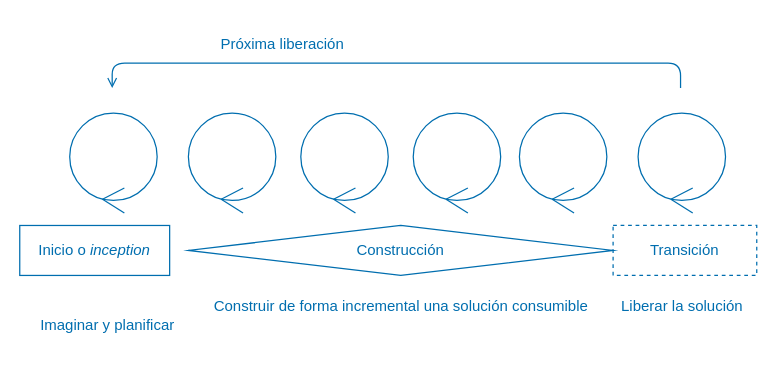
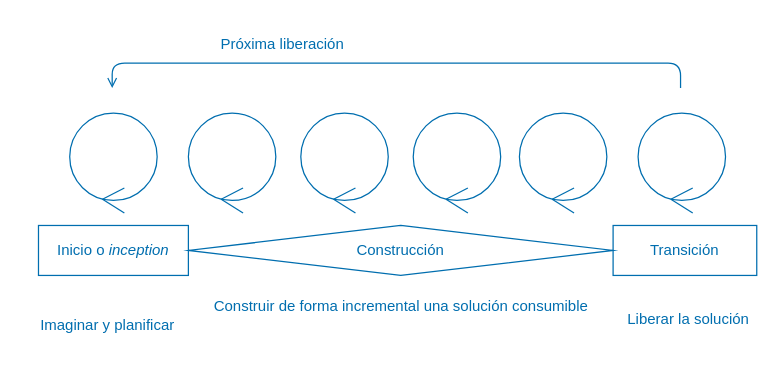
  <mxCell id="0" />
  <mxCell id="1" parent="0" />
  <mxCell id="2" value="Construcción" style="rhombus;whiteSpace=wrap;html=1;fillColor=none;fontColor=#006EAF;strokeColor=#006EAF;" vertex="1" parent="1"><mxGeometry x="150" y="180" width="340" height="40" as="geometry" /></mxCell>
- <mxCell id="3" value="Inicio o &lt;i&gt;inception&lt;/i&gt;" style="rounded=0;whiteSpace=wrap;html=1;fillColor=none;fontColor=#006EAF;strokeColor=#006EAF;" vertex="1" parent="1"><mxGeometry x="15" y="180" width="120" height="40" as="geometry" /></mxCell>
- <mxCell id="4" value="Transición" style="rounded=0;whiteSpace=wrap;html=1;fillColor=none;fontColor=#006EAF;strokeColor=#006EAF;dashed=1;" vertex="1" parent="1"><mxGeometry x="490" y="180" width="115" height="40" as="geometry" /></mxCell>
+ <mxCell id="3" value="Inicio o &lt;i&gt;inception&lt;/i&gt;" style="rounded=0;whiteSpace=wrap;html=1;fillColor=none;fontColor=#006EAF;strokeColor=#006EAF;" vertex="1" parent="1"><mxGeometry x="30" y="180" width="120" height="40" as="geometry" /></mxCell>
+ <mxCell id="4" value="Transición" style="rounded=0;whiteSpace=wrap;html=1;fillColor=none;fontColor=#006EAF;strokeColor=#006EAF;" vertex="1" parent="1"><mxGeometry x="490" y="180" width="115" height="40" as="geometry" /></mxCell>
  <mxCell id="5" value="" style="ellipse;shape=umlControl;whiteSpace=wrap;html=1;rotation=-180;flipV=0;flipH=1;fillColor=none;fontColor=#006EAF;strokeColor=#006EAF;" vertex="1" parent="1"><mxGeometry x="150" y="90" width="70" height="80" as="geometry" /></mxCell>
  <mxCell id="6" value="" style="ellipse;shape=umlControl;whiteSpace=wrap;html=1;rotation=-180;flipV=0;flipH=1;fillColor=none;fontColor=#006EAF;strokeColor=#006EAF;" vertex="1" parent="1"><mxGeometry x="55" y="90" width="70" height="80" as="geometry" /></mxCell>
  <mxCell id="7" value="" style="ellipse;shape=umlControl;whiteSpace=wrap;html=1;rotation=-180;flipV=0;flipH=1;fillColor=none;fontColor=#006EAF;strokeColor=#006EAF;" vertex="1" parent="1"><mxGeometry x="240" y="90" width="70" height="80" as="geometry" /></mxCell>
  <mxCell id="8" value="" style="ellipse;shape=umlControl;whiteSpace=wrap;html=1;rotation=-180;flipV=0;flipH=1;fillColor=none;fontColor=#006EAF;strokeColor=#006EAF;" vertex="1" parent="1"><mxGeometry x="330" y="90" width="70" height="80" as="geometry" /></mxCell>
  <mxCell id="9" value="" style="ellipse;shape=umlControl;whiteSpace=wrap;html=1;rotation=-180;flipV=0;flipH=1;fillColor=none;fontColor=#006EAF;strokeColor=#006EAF;" vertex="1" parent="1"><mxGeometry x="415" y="90" width="70" height="80" as="geometry" /></mxCell>
  <mxCell id="10" value="" style="ellipse;shape=umlControl;whiteSpace=wrap;html=1;rotation=-180;flipV=0;flipH=1;fillColor=none;fontColor=#006EAF;strokeColor=#006EAF;" vertex="1" parent="1"><mxGeometry x="510" y="90" width="70" height="80" as="geometry" /></mxCell>
  <mxCell id="11" value="Imaginar y planificar" style="text;html=1;align=center;verticalAlign=middle;resizable=0;points=[];autosize=1;strokeColor=none;fillColor=none;fontColor=#006EAF;" vertex="1" parent="1"><mxGeometry x="20" y="245" width="130" height="30" as="geometry" /></mxCell>
  <mxCell id="12" value="Construir de forma incremental una solución consumible" style="text;html=1;align=center;verticalAlign=middle;resizable=0;points=[];autosize=1;strokeColor=none;fillColor=none;fontColor=#006EAF;" vertex="1" parent="1"><mxGeometry x="160" y="230" width="320" height="30" as="geometry" /></mxCell>
- <mxCell id="13" value="Liberar la solución" style="text;html=1;align=center;verticalAlign=middle;resizable=0;points=[];autosize=1;strokeColor=none;fillColor=none;fontColor=#006EAF;" vertex="1" parent="1"><mxGeometry x="485" y="230" width="120" height="30" as="geometry" /></mxCell>
+ <mxCell id="13" value="Liberar la solución" style="text;html=1;align=center;verticalAlign=middle;resizable=0;points=[];autosize=1;strokeColor=none;fillColor=none;fontColor=#006EAF;" vertex="1" parent="1"><mxGeometry x="490" y="240" width="120" height="30" as="geometry" /></mxCell>
  <mxCell id="14" value="" style="endArrow=open;endFill=0;html=1;edgeStyle=orthogonalEdgeStyle;align=left;verticalAlign=top;fontColor=#006EAF;fillColor=#1ba1e2;strokeColor=#006EAF;" edge="1" parent="1"><mxGeometry x="-1" relative="1" as="geometry"><mxPoint x="544" y="70" as="sourcePoint" /><mxPoint x="89" y="70" as="targetPoint" /><Array as="points"><mxPoint x="544" y="50" /><mxPoint x="89" y="50" /></Array></mxGeometry></mxCell>
  <mxCell id="15" value="Próxima liberación" style="text;html=1;align=center;verticalAlign=middle;resizable=0;points=[];autosize=1;strokeColor=none;fillColor=none;fontColor=#006EAF;" vertex="1" parent="1"><mxGeometry x="165" y="20" width="120" height="30" as="geometry" /></mxCell>
